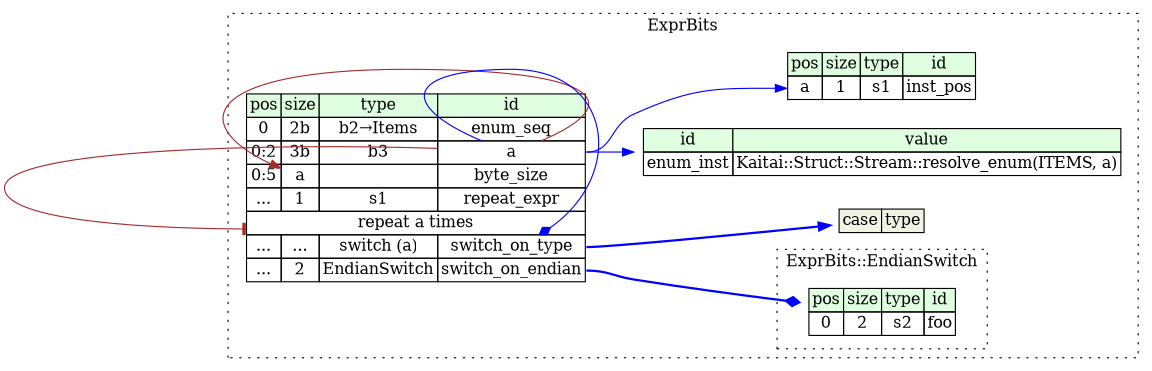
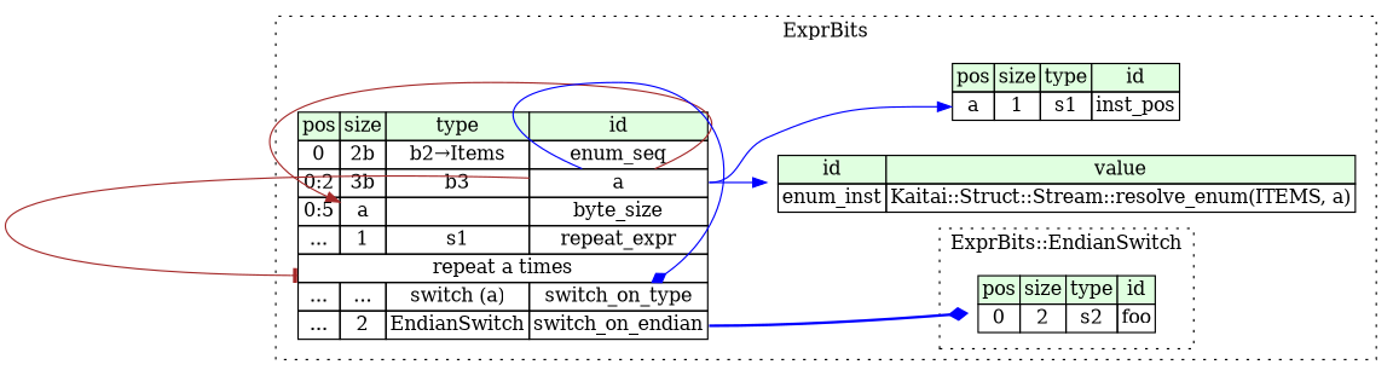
  digraph {
    rankdir=LR
    node [shape=plaintext]
    edge [tailport=a_type color=blue arrowhead=normal]
    n1 [label=<<TABLE BORDER="0" CELLBORDER="1" CELLSPACING="0"> 				<TR><TD BGCOLOR="#E0FFE0">pos</TD><TD BGCOLOR="#E0FFE0">size</TD><TD BGCOLOR="#E0FFE0">type</TD><TD BGCOLOR="#E0FFE0">id</TD></TR> 				<TR><TD PORT="foo_pos">0</TD><TD PORT="foo_size">2</TD><TD>s2</TD><TD PORT="foo_type">foo</TD></TR> 			</TABLE>>]
    n2 [label=<<TABLE BORDER="0" CELLBORDER="1" CELLSPACING="0"> 			<TR><TD BGCOLOR="#E0FFE0">pos</TD><TD BGCOLOR="#E0FFE0">size</TD><TD BGCOLOR="#E0FFE0">type</TD><TD BGCOLOR="#E0FFE0">id</TD></TR> 			<TR><TD PORT="enum_seq_pos">0</TD><TD PORT="enum_seq_size">2b</TD><TD>b2→Items</TD><TD PORT="enum_seq_type">enum_seq</TD></TR> 			<TR><TD PORT="a_pos">0:2</TD><TD PORT="a_size">3b</TD><TD>b3</TD><TD PORT="a_type">a</TD></TR> 			<TR><TD PORT="byte_size_pos">0:5</TD><TD PORT="byte_size_size">a</TD><TD></TD><TD PORT="byte_size_type">byte_size</TD></TR> 			<TR><TD PORT="repeat_expr_pos">...</TD><TD PORT="repeat_expr_size">1</TD><TD>s1</TD><TD PORT="repeat_expr_type">repeat_expr</TD></TR> 			<TR><TD COLSPAN="4" PORT="repeat_expr__repeat">repeat a times</TD></TR> 			<TR><TD PORT="switch_on_type_pos">...</TD><TD PORT="switch_on_type_size">...</TD><TD>switch (a)</TD><TD PORT="switch_on_type_type">switch_on_type</TD></TR> 			<TR><TD PORT="switch_on_endian_pos">...</TD><TD PORT="switch_on_endian_size">2</TD><TD>EndianSwitch</TD><TD PORT="switch_on_endian_type">switch_on_endian</TD></TR> 		</TABLE>>]
    n3 [label=<<TABLE BORDER="0" CELLBORDER="1" CELLSPACING="0"> 			<TR><TD BGCOLOR="#E0FFE0">id</TD><TD BGCOLOR="#E0FFE0">value</TD></TR> 			<TR><TD>enum_inst</TD><TD>Kaitai::Struct::Stream::resolve_enum(ITEMS, a)</TD></TR> 		</TABLE>>]
    n4 [label=<<TABLE BORDER="0" CELLBORDER="1" CELLSPACING="0"> 			<TR><TD BGCOLOR="#E0FFE0">pos</TD><TD BGCOLOR="#E0FFE0">size</TD><TD BGCOLOR="#E0FFE0">type</TD><TD BGCOLOR="#E0FFE0">id</TD></TR> 			<TR><TD PORT="inst_pos_pos">a</TD><TD PORT="inst_pos_size">1</TD><TD>s1</TD><TD PORT="inst_pos_type">inst_pos</TD></TR> 		</TABLE>>]
-   n5 [label=<<TABLE BORDER="0" CELLBORDER="1" CELLSPACING="0"> 	<TR><TD BGCOLOR="#F0F2E4">case</TD><TD BGCOLOR="#F0F2E4">type</TD></TR> </TABLE>>]
    subgraph cluster_1 {
      label=ExprBits
      style=dotted
      n2
      n3
      n4
-     n5
      subgraph cluster_2 {
        label="ExprBits::EndianSwitch"
        style=dotted
        n1
      }
    }
    n2 -> n1 [style=bold tailport=switch_on_endian_type arrowhead=diamond]
    n2 -> n2 [color=brown headport=byte_size_size]
    n2 -> n2 [color=brown headport=repeat_expr__repeat arrowhead=tee]
    n2 -> n2 [headport=switch_on_type_type arrowhead=diamond]
    n2 -> n3
    n2 -> n4 [headport=inst_pos_pos]
-   n2 -> n5 [style=bold tailport=switch_on_type_type]
  }
